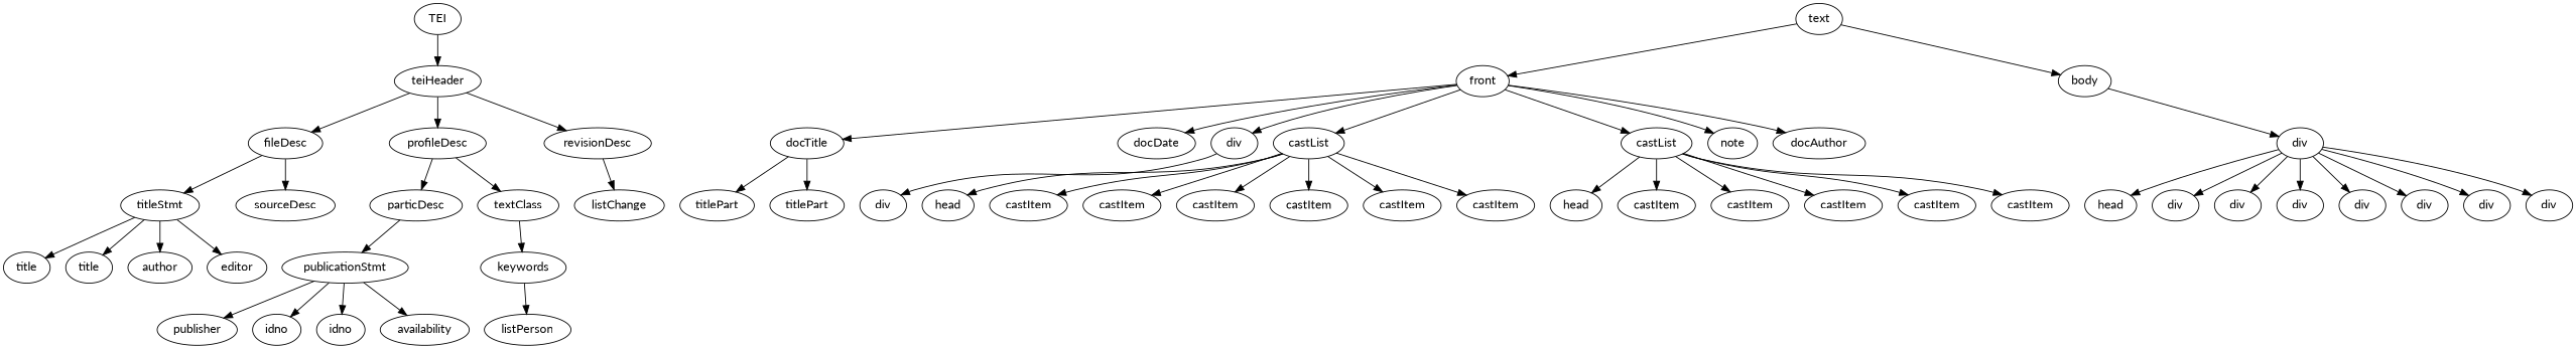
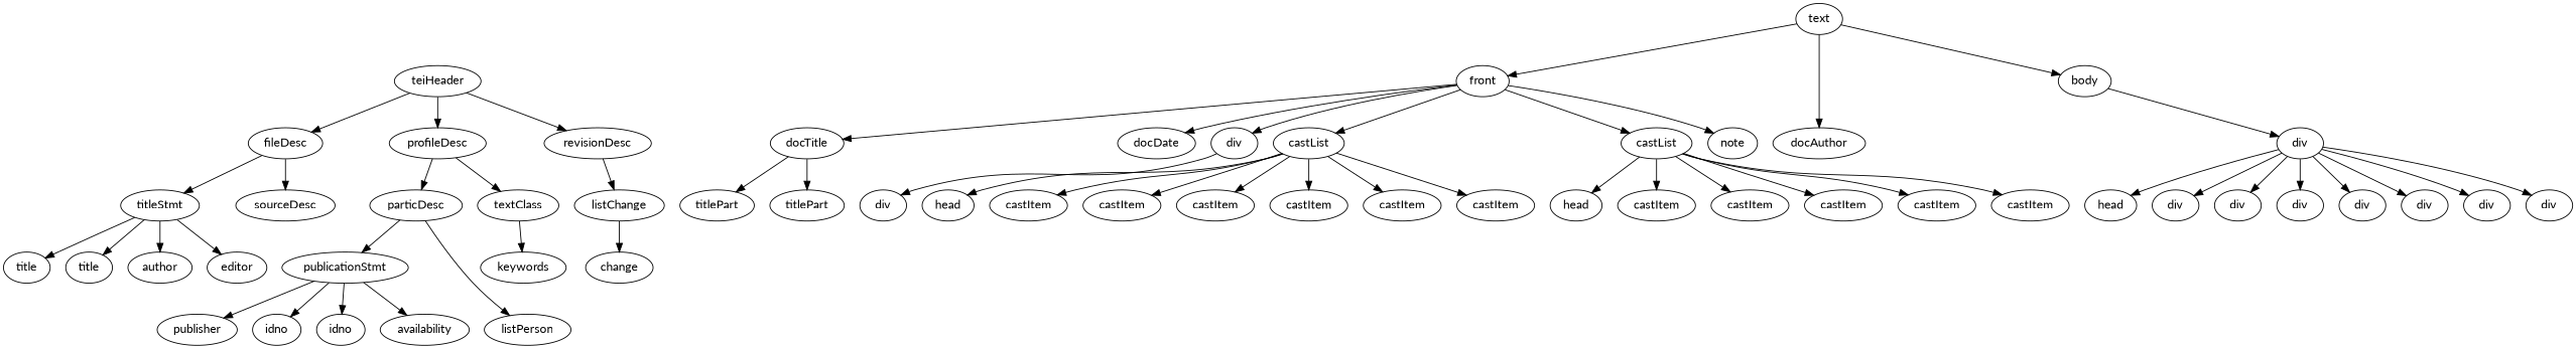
  digraph {
    fontname=Lato
    node [fontname=Lato]
    edge [fontname=Lato]
-   n1 [label=TEI]
    n2 [label=teiHeader]
    n3 [label=fileDesc]
    n4 [label=profileDesc]
    n5 [label=revisionDesc]
    n6 [label=text]
    n7 [label=front]
    n8 [label=body]
    n9 [label=titleStmt]
    n10 [label=sourceDesc]
    n11 [label=particDesc]
    n12 [label=textClass]
    n13 [label=listChange]
    n14 [label=title]
    n15 [label=title]
    n16 [label=author]
    n17 [label=editor]
    n18 [label=publicationStmt]
    n19 [label=publisher]
    n20 [label=idno]
    n21 [label=idno]
    n22 [label=availability]
    n23 [label=listPerson]
    n24 [label=keywords]
+   n25 [label=change]
    n26 [label=docTitle]
    n27 [label=docDate]
    n28 [label=docAuthor]
    n29 [label=div]
    n30 [label=castList]
    n31 [label=castList]
    n32 [label=note]
    n33 [label=div]
    n34 [label=titlePart]
    n35 [label=titlePart]
    n36 [label=div]
    n37 [label=head]
    n38 [label=castItem]
    n39 [label=castItem]
    n40 [label=castItem]
    n41 [label=castItem]
    n42 [label=castItem]
    n43 [label=castItem]
    n44 [label=head]
    n45 [label=castItem]
    n46 [label=castItem]
    n47 [label=castItem]
    n48 [label=castItem]
    n49 [label=castItem]
    n50 [label=head]
    n51 [label=div]
    n52 [label=div]
    n53 [label=div]
    n54 [label=div]
    n55 [label=div]
    n56 [label=div]
    n57 [label=div]
-   n1 -> n2
    n2 -> n3
    n2 -> n4
    n2 -> n5
    n3 -> n9
    n3 -> n10
    n4 -> n11
    n4 -> n12
    n5 -> n13
    n6 -> n7
    n6 -> n8
    n7 -> n26
    n7 -> n27
-   n7 -> n28
+   n6 -> n28
    n7 -> n29
    n7 -> n30
    n7 -> n31
    n7 -> n32
    n8 -> n33
    n9 -> n14
    n9 -> n15
    n9 -> n16
    n9 -> n17
    n11 -> n18
-   n24 -> n23
+   n11 -> n23
    n12 -> n24
+   n13 -> n25
    n18 -> n19
    n18 -> n20
    n18 -> n21
    n18 -> n22
    n26 -> n34
    n26 -> n35
    n29 -> n36
    n30 -> n37
    n30 -> n38
    n30 -> n39
    n30 -> n40
    n30 -> n41
    n30 -> n42
    n30 -> n43
    n31 -> n44
    n31 -> n45
    n31 -> n46
    n31 -> n47
    n31 -> n48
    n31 -> n49
    n33 -> n50
    n33 -> n51
    n33 -> n52
    n33 -> n53
    n33 -> n54
    n33 -> n55
    n33 -> n56
    n33 -> n57
  }
